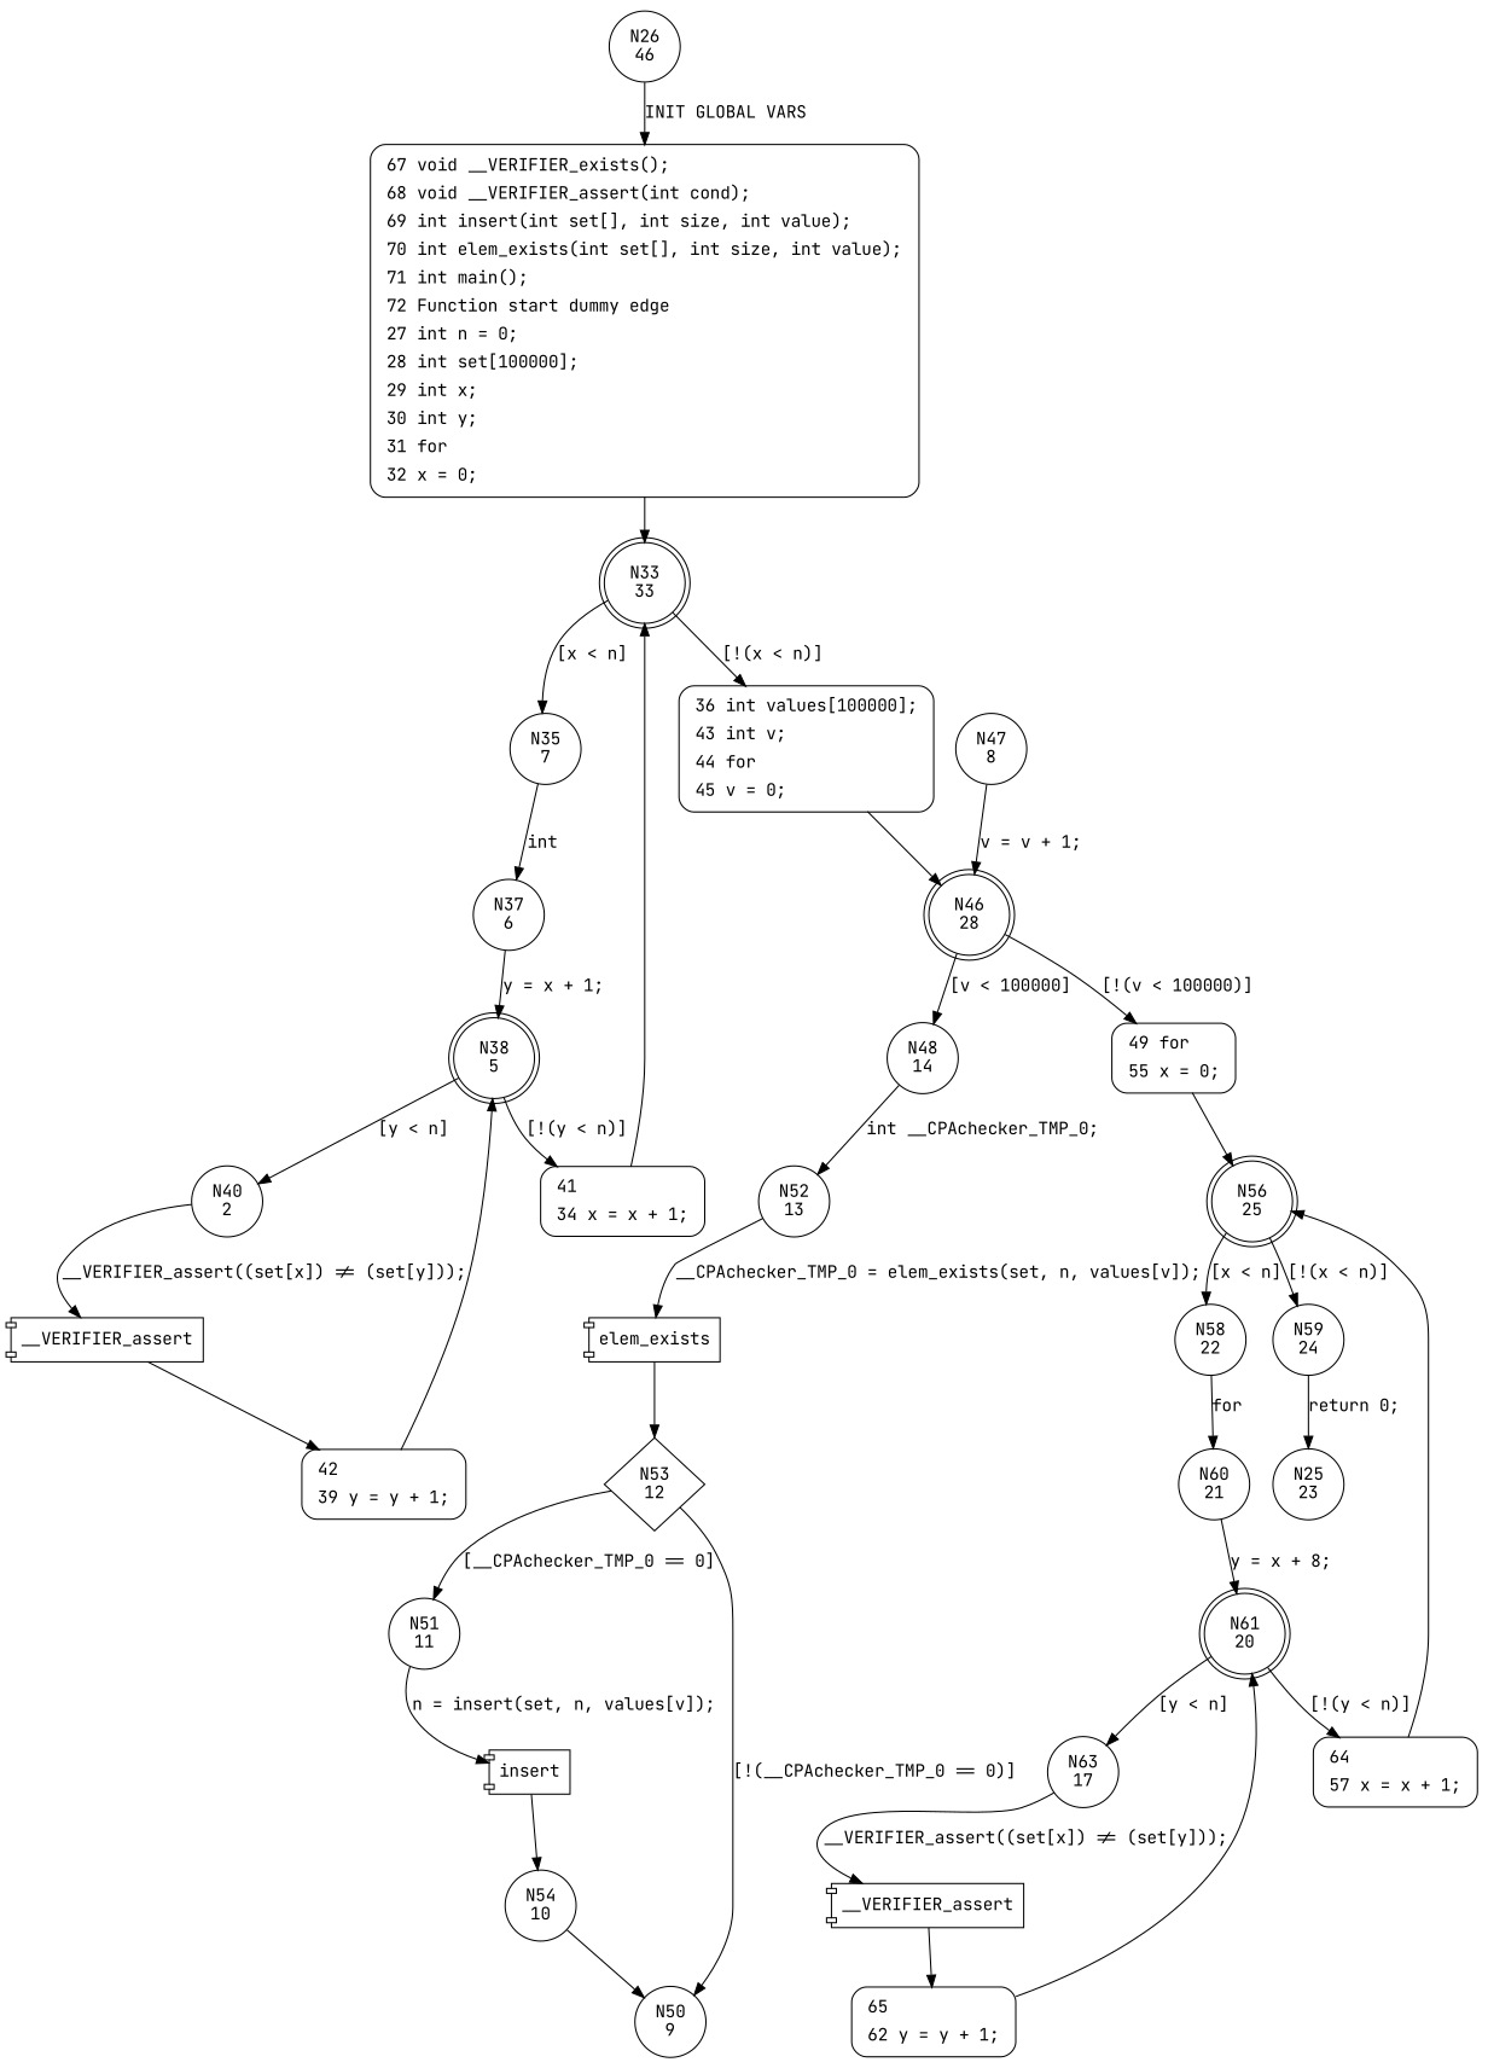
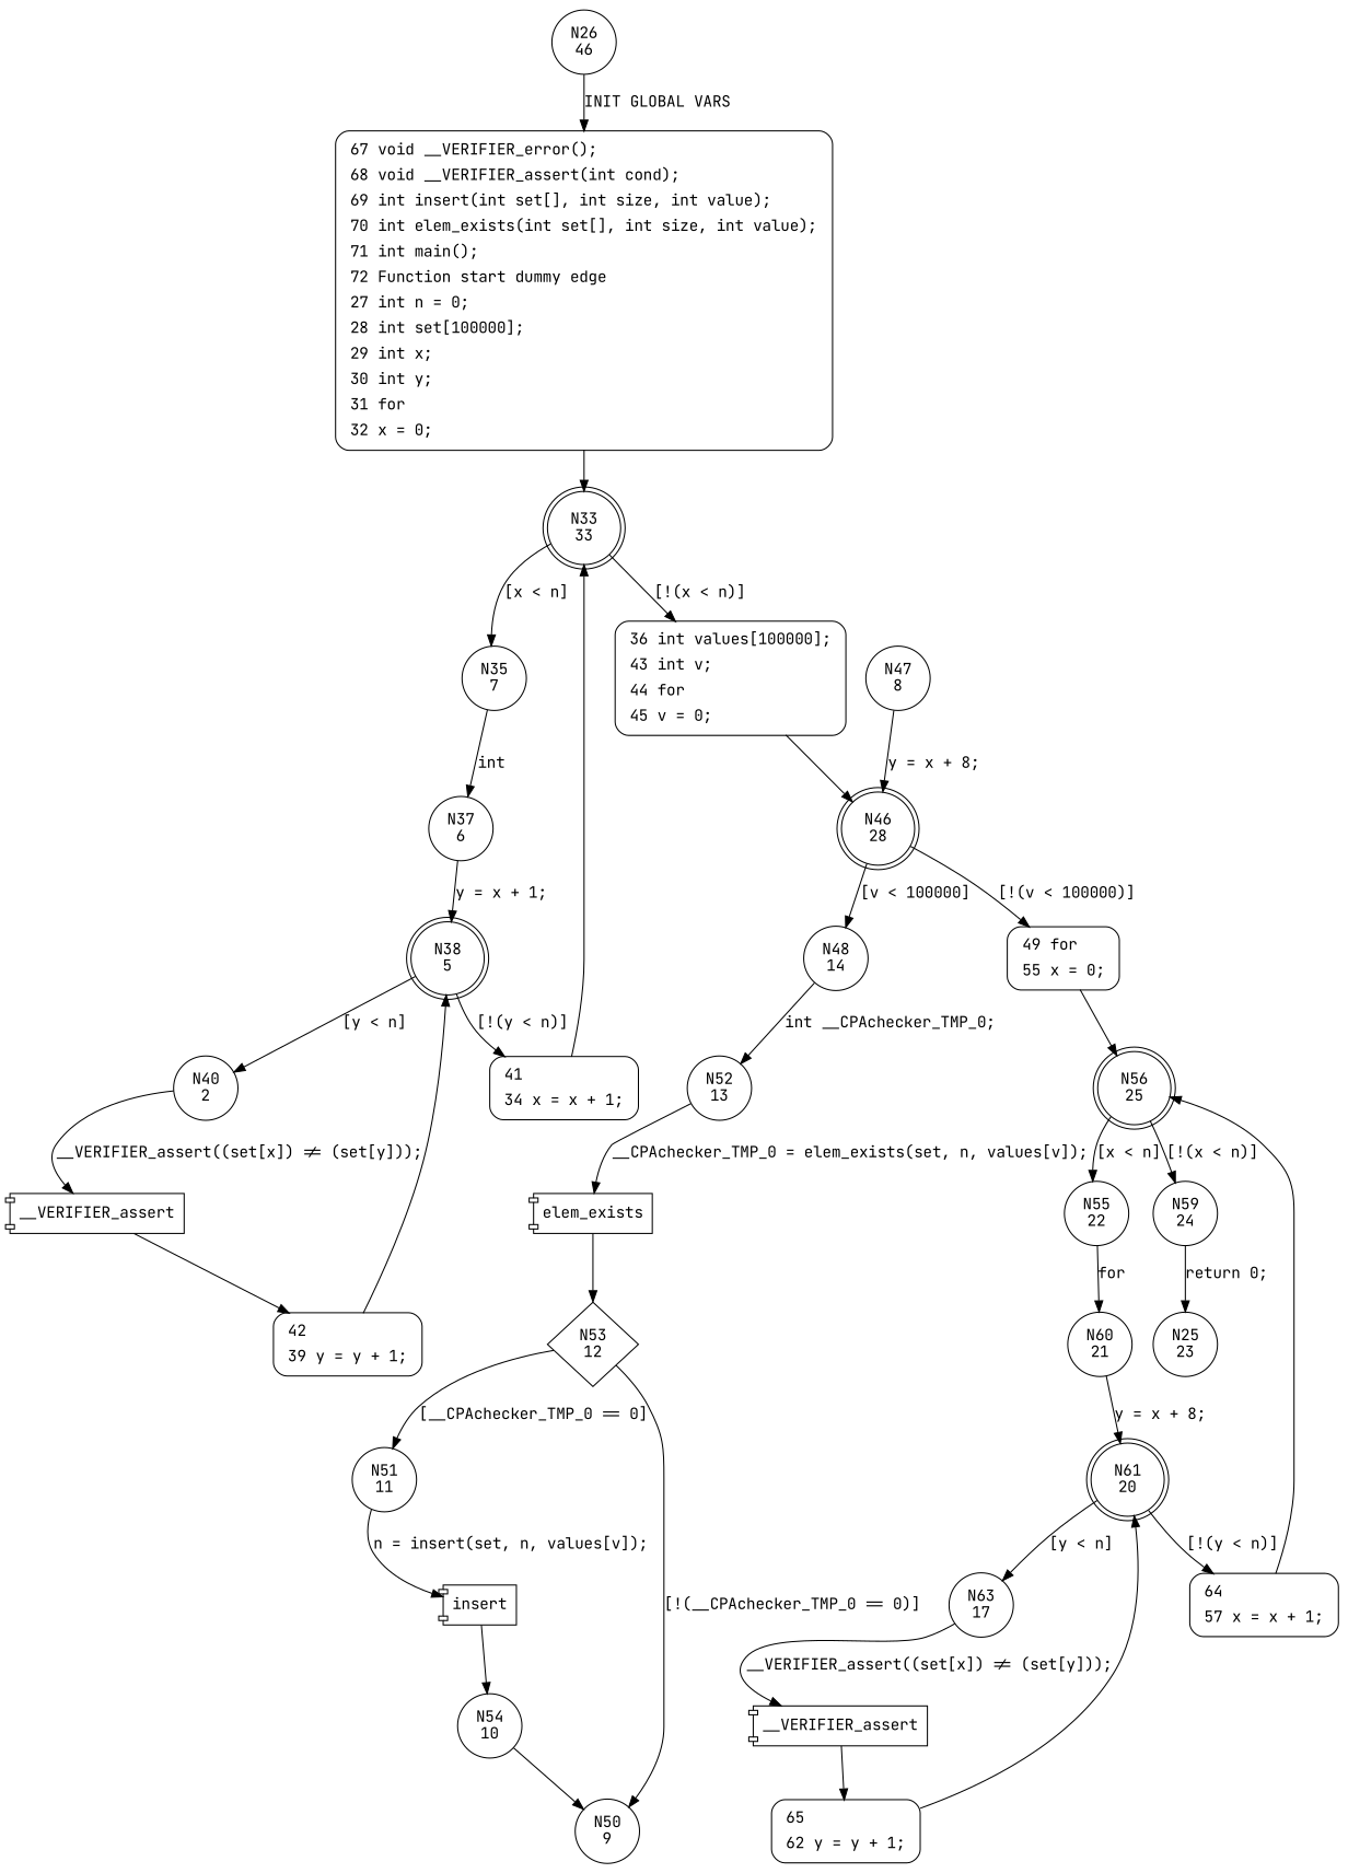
  digraph {
    fontname="JetBrains Mono"
    node [fontname="JetBrains Mono" shape=circle]
    edge [fontname="JetBrains Mono"]
    n1 [label="N26\n46"]
-   n2 [fillcolor=white label=<<table border="0" cellborder="0" cellpadding="3" bgcolor="white"><tr><td align="right">67</td><td align="left">void __VERIFIER_exists();</td></tr><tr><td align="right">68</td><td align="left">void __VERIFIER_assert(int cond);</td></tr><tr><td align="right">69</td><td align="left">int insert(int set[], int size, int value);</td></tr><tr><td align="right">70</td><td align="left">int elem_exists(int set[], int size, int value);</td></tr><tr><td align="right">71</td><td align="left">int main();</td></tr><tr><td align="right">72</td><td align="left">Function start dummy edge</td></tr><tr><td align="right">27</td><td align="left">int n = 0;</td></tr><tr><td align="right">28</td><td align="left">int set[100000];</td></tr><tr><td align="right">29</td><td align="left">int x;</td></tr><tr><td align="right">30</td><td align="left">int y;</td></tr><tr><td align="right">31</td><td align="left">for</td></tr><tr><td align="right">32</td><td align="left">x = 0;</td></tr></table>> penwidth=1 shape=Mrecord style="filled,bold"]
+   n2 [fillcolor=white label=<<table border="0" cellborder="0" cellpadding="3" bgcolor="white"><tr><td align="right">67</td><td align="left">void __VERIFIER_error();</td></tr><tr><td align="right">68</td><td align="left">void __VERIFIER_assert(int cond);</td></tr><tr><td align="right">69</td><td align="left">int insert(int set[], int size, int value);</td></tr><tr><td align="right">70</td><td align="left">int elem_exists(int set[], int size, int value);</td></tr><tr><td align="right">71</td><td align="left">int main();</td></tr><tr><td align="right">72</td><td align="left">Function start dummy edge</td></tr><tr><td align="right">27</td><td align="left">int n = 0;</td></tr><tr><td align="right">28</td><td align="left">int set[100000];</td></tr><tr><td align="right">29</td><td align="left">int x;</td></tr><tr><td align="right">30</td><td align="left">int y;</td></tr><tr><td align="right">31</td><td align="left">for</td></tr><tr><td align="right">32</td><td align="left">x = 0;</td></tr></table>> penwidth=1 shape=Mrecord style="filled,bold"]
    n3 [label="N33\n33" shape=doublecircle]
    n4 [label="N35\n7"]
    n5 [fillcolor=white label=<<table border="0" cellborder="0" cellpadding="3" bgcolor="white"><tr><td align="right">36</td><td align="left">int values[100000];</td></tr><tr><td align="right">43</td><td align="left">int v;</td></tr><tr><td align="right">44</td><td align="left">for</td></tr><tr><td align="right">45</td><td align="left">v = 0;</td></tr></table>> penwidth=1 shape=Mrecord style="filled,bold"]
    n6 [label="N37\n6"]
    n7 [label="N46\n28" shape=doublecircle]
    n8 [label="N38\n5" shape=doublecircle]
    n9 [label="N48\n14"]
    n10 [fillcolor=white label=<<table border="0" cellborder="0" cellpadding="3" bgcolor="white"><tr><td align="right">49</td><td align="left">for</td></tr><tr><td align="right">55</td><td align="left">x = 0;</td></tr></table>> penwidth=1 shape=Mrecord style="filled,bold"]
    n11 [label="N52\n13"]
    n12 [label="N56\n25" shape=doublecircle]
    n13 [label=elem_exists shape=component]
-   n14 [label="N58\n22"]
+   n14 [label="N55\n22"]
    n15 [label="N59\n24"]
    n16 [label="N60\n21"]
    n17 [label="N25\n23"]
    n18 [label="N61\n20" shape=doublecircle]
    n19 [label="N63\n17"]
    n20 [fillcolor=white label=<<table border="0" cellborder="0" cellpadding="3" bgcolor="white"><tr><td align="right">64</td><td align="left"></td></tr><tr><td align="right">57</td><td align="left">x = x + 1;</td></tr></table>> penwidth=1 shape=Mrecord style="filled,bold"]
    n21 [label=__VERIFIER_assert shape=component]
    n22 [fillcolor=white label=<<table border="0" cellborder="0" cellpadding="3" bgcolor="white"><tr><td align="right">65</td><td align="left"></td></tr><tr><td align="right">62</td><td align="left">y = y + 1;</td></tr></table>> penwidth=1 shape=Mrecord style="filled,bold"]
    n23 [label="N53\n12" shape=diamond]
    n24 [label="N51\n11"]
    n25 [label="N50\n9"]
    n26 [label=insert shape=component]
    n27 [label="N54\n10"]
    n28 [label="N47\n8"]
    n29 [label="N40\n2"]
    n30 [fillcolor=white label=<<table border="0" cellborder="0" cellpadding="3" bgcolor="white"><tr><td align="right">41</td><td align="left"></td></tr><tr><td align="right">34</td><td align="left">x = x + 1;</td></tr></table>> penwidth=1 shape=Mrecord style="filled,bold"]
    n31 [label=__VERIFIER_assert shape=component]
    n32 [fillcolor=white label=<<table border="0" cellborder="0" cellpadding="3" bgcolor="white"><tr><td align="right">42</td><td align="left"></td></tr><tr><td align="right">39</td><td align="left">y = y + 1;</td></tr></table>> penwidth=1 shape=Mrecord style="filled,bold"]
    n1 -> n2 [label="INIT GLOBAL VARS"]
    n2 -> n3
    n3 -> n4 [label="[x < n]"]
    n3 -> n5 [label="[!(x < n)]"]
    n4 -> n6 [label=int]
    n5 -> n7
    n6 -> n8 [label="y = x + 1;"]
    n7 -> n9 [label="[v < 100000]"]
    n7 -> n10 [label="[!(v < 100000)]"]
    n8 -> n29 [label="[y < n]"]
    n8 -> n30 [label="[!(y < n)]"]
    n9 -> n11 [label="int __CPAchecker_TMP_0;"]
    n10 -> n12
    n11 -> n13 [label="__CPAchecker_TMP_0 = elem_exists(set, n, values[v]);"]
    n12 -> n14 [label="[x < n]"]
    n12 -> n15 [label="[!(x < n)]"]
    n13 -> n23
    n14 -> n16 [label=for]
    n15 -> n17 [label="return 0;"]
    n16 -> n18 [label="y = x + 8;"]
    n18 -> n19 [label="[y < n]"]
    n18 -> n20 [label="[!(y < n)]"]
    n19 -> n21 [label="__VERIFIER_assert((set[x]) != (set[y]));"]
    n20 -> n12
    n21 -> n22
    n22 -> n18
    n23 -> n24 [label="[__CPAchecker_TMP_0 == 0]"]
    n23 -> n25 [label="[!(__CPAchecker_TMP_0 == 0)]"]
    n24 -> n26 [label="n = insert(set, n, values[v]);"]
    n26 -> n27
    n27 -> n25
-   n28 -> n7 [label="v = v + 1;"]
+   n28 -> n7 [label="y = x + 8;"]
    n29 -> n31 [label="__VERIFIER_assert((set[x]) != (set[y]));"]
    n30 -> n3
    n31 -> n32
    n32 -> n8
  }
